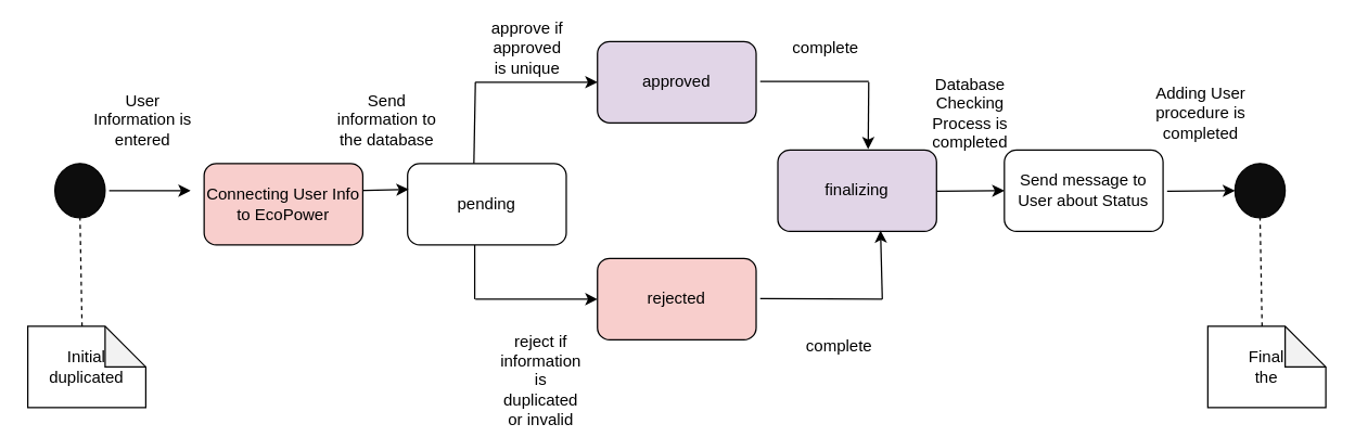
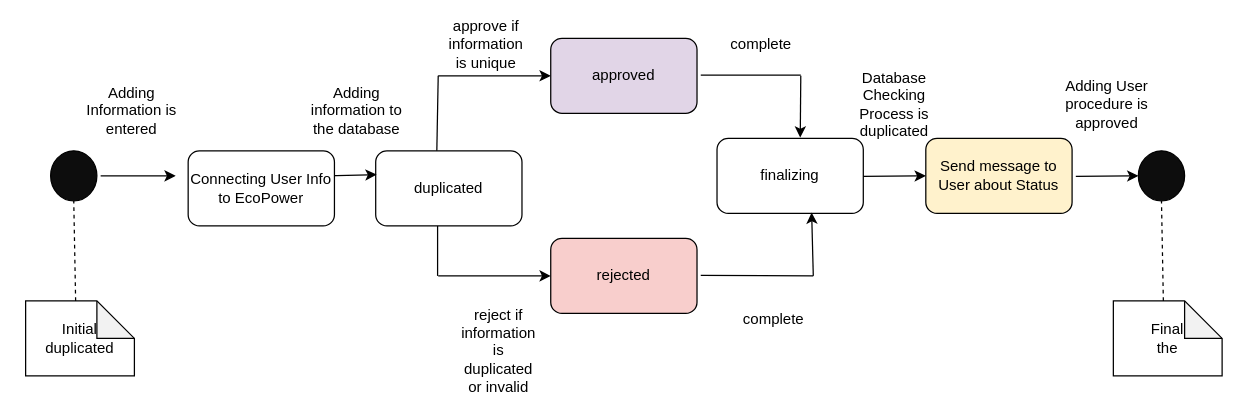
  <mxCell id="0" />
  <mxCell id="1" parent="0" />
  <mxCell id="2" value="" style="ellipse;whiteSpace=wrap;html=1;aspect=fixed;fillColor=#0d0d0d;" vertex="1" parent="1"><mxGeometry x="40" y="120" width="37" height="40" as="geometry" /></mxCell>
  <mxCell id="3" value="Initial duplicated" style="shape=note;whiteSpace=wrap;html=1;backgroundOutline=1;darkOpacity=0.05;" vertex="1" parent="1"><mxGeometry y="240" width="87" height="60" as="geometry" x="20" /></mxCell>
  <mxCell id="4" value="" style="endArrow=none;dashed=1;html=1;rounded=0;entryX=0.5;entryY=1;entryDx=0;entryDy=0;strokeColor=#000000;" edge="1" parent="1" target="2"><mxGeometry width="50" height="50" relative="1" as="geometry"><mxPoint x="60" y="240" as="sourcePoint" /><mxPoint x="100" y="190" as="targetPoint" /></mxGeometry></mxCell>
  <mxCell id="5" value="" style="endArrow=classic;html=1;rounded=0;" edge="1" parent="1"><mxGeometry width="50" height="50" relative="1" as="geometry"><mxPoint x="80" y="140" as="sourcePoint" /><mxPoint x="140" y="140" as="targetPoint" /></mxGeometry></mxCell>
- <mxCell id="6" value="Send message to User about Status" style="rounded=1;whiteSpace=wrap;html=1;" vertex="1" parent="1"><mxGeometry x="740" y="110" width="117" height="60" as="geometry" /></mxCell>
- <mxCell id="7" value="finalizing" style="rounded=1;whiteSpace=wrap;html=1;fillColor=#e1d5e7;" vertex="1" parent="1"><mxGeometry x="573" y="110" width="117" height="60" as="geometry" /></mxCell>
+ <mxCell id="6" value="Send message to User about Status" style="rounded=1;whiteSpace=wrap;html=1;fillColor=#fff2cc;" vertex="1" parent="1"><mxGeometry x="740" y="110" width="117" height="60" as="geometry" /></mxCell>
+ <mxCell id="7" value="finalizing" style="rounded=1;whiteSpace=wrap;html=1;" vertex="1" parent="1"><mxGeometry x="573" y="110" width="117" height="60" as="geometry" /></mxCell>
  <mxCell id="8" value="" style="endArrow=none;html=1;rounded=0;exitX=0.417;exitY=0.089;exitDx=0;exitDy=0;exitPerimeter=0;" edge="1" parent="1" source="16"><mxGeometry width="50" height="50" relative="1" as="geometry"><mxPoint x="350" y="110" as="sourcePoint" /><mxPoint x="350" y="60" as="targetPoint" /></mxGeometry></mxCell>
  <mxCell id="9" value="" style="endArrow=none;html=1;rounded=0;" edge="1" parent="1"><mxGeometry width="50" height="50" relative="1" as="geometry"><mxPoint x="349.5" y="220" as="sourcePoint" /><mxPoint x="349.5" y="170" as="targetPoint" /></mxGeometry></mxCell>
  <mxCell id="10" value="" style="endArrow=classic;html=1;rounded=0;" edge="1" parent="1"><mxGeometry width="50" height="50" relative="1" as="geometry"><mxPoint x="350" y="60" as="sourcePoint" /><mxPoint x="440" y="60" as="targetPoint" /></mxGeometry></mxCell>
  <mxCell id="11" value="" style="endArrow=classic;html=1;rounded=0;" edge="1" parent="1"><mxGeometry width="50" height="50" relative="1" as="geometry"><mxPoint x="350" y="220" as="sourcePoint" /><mxPoint x="440" y="220" as="targetPoint" /></mxGeometry></mxCell>
  <mxCell id="12" value="approved" style="rounded=1;whiteSpace=wrap;html=1;fillColor=#e1d5e7;" vertex="1" parent="1"><mxGeometry x="440" y="30" width="117" height="60" as="geometry" /></mxCell>
  <mxCell id="13" value="rejected" style="rounded=1;whiteSpace=wrap;html=1;fillColor=#f8cecc;" vertex="1" parent="1"><mxGeometry x="440" y="190" width="117" height="60" as="geometry" /></mxCell>
  <mxCell id="14" value="" style="endArrow=none;html=1;rounded=0;" edge="1" parent="1"><mxGeometry width="50" height="50" relative="1" as="geometry"><mxPoint x="560" y="219.5" as="sourcePoint" /><mxPoint x="650" y="220" as="targetPoint" /></mxGeometry></mxCell>
  <mxCell id="15" value="" style="endArrow=none;html=1;rounded=0;" edge="1" parent="1"><mxGeometry width="50" height="50" relative="1" as="geometry"><mxPoint x="560" y="59.5" as="sourcePoint" /><mxPoint x="640" y="59.5" as="targetPoint" /></mxGeometry></mxCell>
- <mxCell id="16" value="pending" style="rounded=1;whiteSpace=wrap;html=1;" vertex="1" parent="1"><mxGeometry x="300" y="120" width="117" height="60" as="geometry" /></mxCell>
+ <mxCell id="16" value="duplicated" style="rounded=1;whiteSpace=wrap;html=1;" vertex="1" parent="1"><mxGeometry x="300" y="120" width="117" height="60" as="geometry" /></mxCell>
  <mxCell id="17" value="" style="endArrow=classic;html=1;rounded=0;entryX=0.569;entryY=-0.011;entryDx=0;entryDy=0;entryPerimeter=0;" edge="1" parent="1" target="7"><mxGeometry width="50" height="50" relative="1" as="geometry"><mxPoint x="640" y="60" as="sourcePoint" /><mxPoint x="690" y="10" as="targetPoint" /></mxGeometry></mxCell>
  <mxCell id="18" value="" style="endArrow=classic;html=1;rounded=0;entryX=0.647;entryY=0.989;entryDx=0;entryDy=0;entryPerimeter=0;" edge="1" parent="1" target="7"><mxGeometry width="50" height="50" relative="1" as="geometry"><mxPoint x="650" y="220" as="sourcePoint" /><mxPoint x="700" y="170" as="targetPoint" /></mxGeometry></mxCell>
  <mxCell id="19" value="" style="endArrow=classic;html=1;rounded=0;entryX=0.006;entryY=0.4;entryDx=0;entryDy=0;entryPerimeter=0;exitX=1;exitY=0.25;exitDx=0;exitDy=0;" edge="1" parent="1"><mxGeometry width="50" height="50" relative="1" as="geometry"><mxPoint x="260" y="140" as="sourcePoint" /><mxPoint x="300.72" y="139" as="targetPoint" /></mxGeometry></mxCell>
  <mxCell id="20" value="" style="endArrow=classic;html=1;rounded=0;exitX=1;exitY=0.25;exitDx=0;exitDy=0;" edge="1" parent="1" target="21"><mxGeometry width="50" height="50" relative="1" as="geometry"><mxPoint x="860" y="140.5" as="sourcePoint" /><mxPoint x="900.72" y="139.5" as="targetPoint" /></mxGeometry></mxCell>
  <mxCell id="21" value="" style="ellipse;whiteSpace=wrap;html=1;aspect=fixed;fillColor=#0d0d0d;" vertex="1" parent="1"><mxGeometry x="910" y="120" width="37" height="40" as="geometry" /></mxCell>
  <mxCell id="22" value="Final &lt;br&gt;the" style="shape=note;whiteSpace=wrap;html=1;backgroundOutline=1;darkOpacity=0.05;" vertex="1" parent="1"><mxGeometry x="890" y="240" width="87" height="60" as="geometry" /></mxCell>
  <mxCell id="23" value="" style="endArrow=none;dashed=1;html=1;rounded=0;entryX=0.5;entryY=1;entryDx=0;entryDy=0;strokeColor=#000000;" edge="1" parent="1" target="21"><mxGeometry width="50" height="50" relative="1" as="geometry"><mxPoint x="930" y="240" as="sourcePoint" /><mxPoint x="970" y="190" as="targetPoint" /></mxGeometry></mxCell>
- <mxCell id="24" value="approve if approved is unique" style="text;html=1;strokeColor=none;fillColor=none;align=center;verticalAlign=middle;whiteSpace=wrap;rounded=0;" vertex="1" parent="1"><mxGeometry x="360" y="20" width="57" height="30" as="geometry" /></mxCell>
+ <mxCell id="24" value="approve if information is unique" style="text;html=1;strokeColor=none;fillColor=none;align=center;verticalAlign=middle;whiteSpace=wrap;rounded=0;" vertex="1" parent="1"><mxGeometry x="360" y="20" width="57" height="30" as="geometry" /></mxCell>
  <mxCell id="25" value="complete" style="text;html=1;strokeColor=none;fillColor=none;align=center;verticalAlign=middle;whiteSpace=wrap;rounded=0;" vertex="1" parent="1"><mxGeometry x="590" y="240" width="57" height="30" as="geometry" /></mxCell>
  <mxCell id="26" value="reject if information is duplicated or invalid" style="text;html=1;strokeColor=none;fillColor=none;align=center;verticalAlign=middle;whiteSpace=wrap;rounded=0;" vertex="1" parent="1"><mxGeometry x="370" y="265" width="57" height="30" as="geometry" /></mxCell>
  <mxCell id="27" value="complete" style="text;html=1;strokeColor=none;fillColor=none;align=center;verticalAlign=middle;whiteSpace=wrap;rounded=0;" vertex="1" parent="1"><mxGeometry x="580" y="20" width="57" height="30" as="geometry" /></mxCell>
- <mxCell id="28" value="Connecting User Info to EcoPower" style="rounded=1;whiteSpace=wrap;html=1;fillColor=#f8cecc;" vertex="1" parent="1"><mxGeometry x="150" y="120" width="117" height="60" as="geometry" /></mxCell>
+ <mxCell id="28" value="Connecting User Info to EcoPower" style="rounded=1;whiteSpace=wrap;html=1;" vertex="1" parent="1"><mxGeometry x="150" y="120" width="117" height="60" as="geometry" /></mxCell>
  <mxCell id="29" value="" style="endArrow=classic;html=1;rounded=0;entryX=0;entryY=0.5;entryDx=0;entryDy=0;exitX=1;exitY=0.25;exitDx=0;exitDy=0;" edge="1" parent="1" target="6"><mxGeometry width="50" height="50" relative="1" as="geometry"><mxPoint x="690" y="140.5" as="sourcePoint" /><mxPoint x="730.72" y="139.5" as="targetPoint" /></mxGeometry></mxCell>
- <mxCell id="30" value="User Information is entered" style="text;html=1;strokeColor=none;fillColor=none;align=center;verticalAlign=middle;whiteSpace=wrap;rounded=0;" vertex="1" parent="1"><mxGeometry x="60" y="50" width="90" height="75" as="geometry" /></mxCell>
- <mxCell id="31" value="Send information to the database" style="text;html=1;strokeColor=none;fillColor=none;align=center;verticalAlign=middle;whiteSpace=wrap;rounded=0;" vertex="1" parent="1"><mxGeometry x="240" y="50" width="90" height="75" as="geometry" /></mxCell>
- <mxCell id="32" value="Database Checking Process is completed" style="text;html=1;strokeColor=none;fillColor=none;align=center;verticalAlign=middle;whiteSpace=wrap;rounded=0;" vertex="1" parent="1"><mxGeometry x="670" y="45" width="90" height="75" as="geometry" /></mxCell>
- <mxCell id="33" value="Adding User procedure is completed" style="text;html=1;strokeColor=none;fillColor=none;align=center;verticalAlign=middle;whiteSpace=wrap;rounded=0;" vertex="1" parent="1"><mxGeometry x="840" y="45" width="90" height="75" as="geometry" /></mxCell>
+ <mxCell id="30" value="Adding Information is entered" style="text;html=1;strokeColor=none;fillColor=none;align=center;verticalAlign=middle;whiteSpace=wrap;rounded=0;" vertex="1" parent="1"><mxGeometry x="60" y="50" width="90" height="75" as="geometry" /></mxCell>
+ <mxCell id="31" value="Adding information to the database" style="text;html=1;strokeColor=none;fillColor=none;align=center;verticalAlign=middle;whiteSpace=wrap;rounded=0;" vertex="1" parent="1"><mxGeometry x="240" y="50" width="90" height="75" as="geometry" /></mxCell>
+ <mxCell id="32" value="Database Checking Process is duplicated" style="text;html=1;strokeColor=none;fillColor=none;align=center;verticalAlign=middle;whiteSpace=wrap;rounded=0;" vertex="1" parent="1"><mxGeometry x="670" y="45" width="90" height="75" as="geometry" /></mxCell>
+ <mxCell id="33" value="Adding User procedure is approved" style="text;html=1;strokeColor=none;fillColor=none;align=center;verticalAlign=middle;whiteSpace=wrap;rounded=0;" vertex="1" parent="1"><mxGeometry x="840" y="45" width="90" height="75" as="geometry" /></mxCell>
